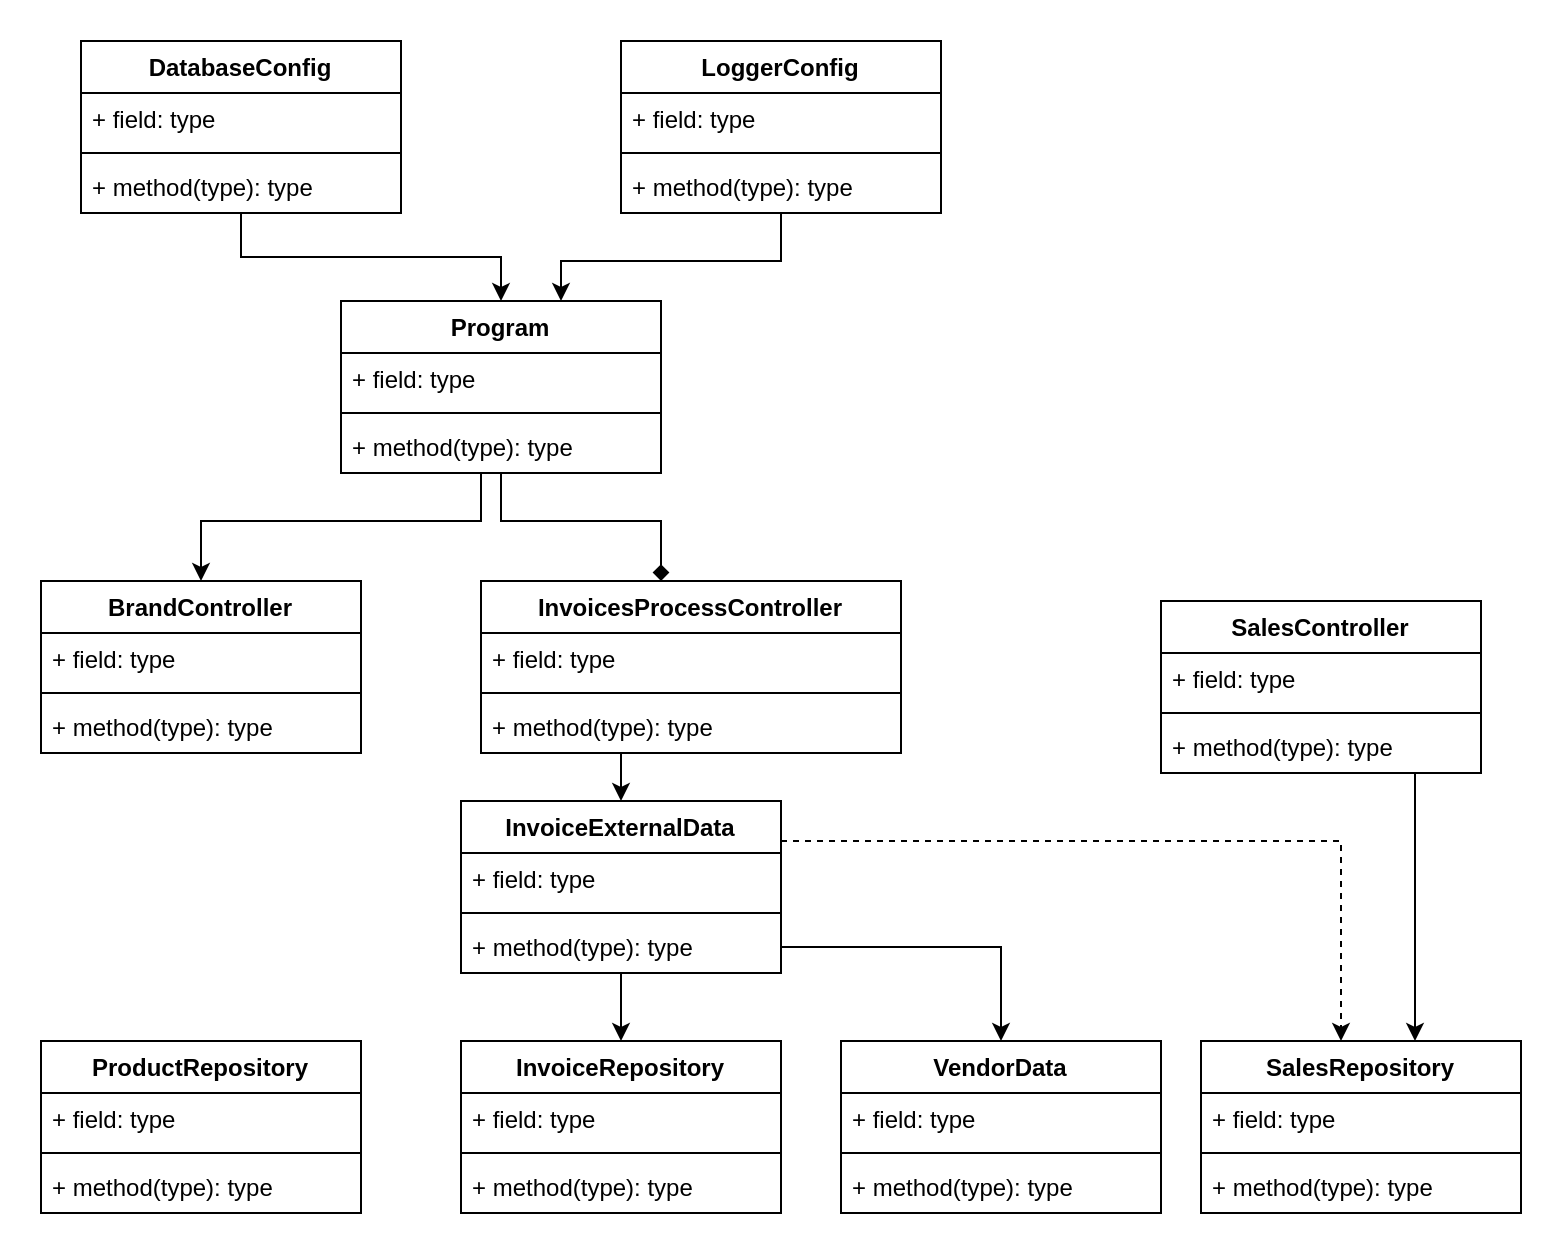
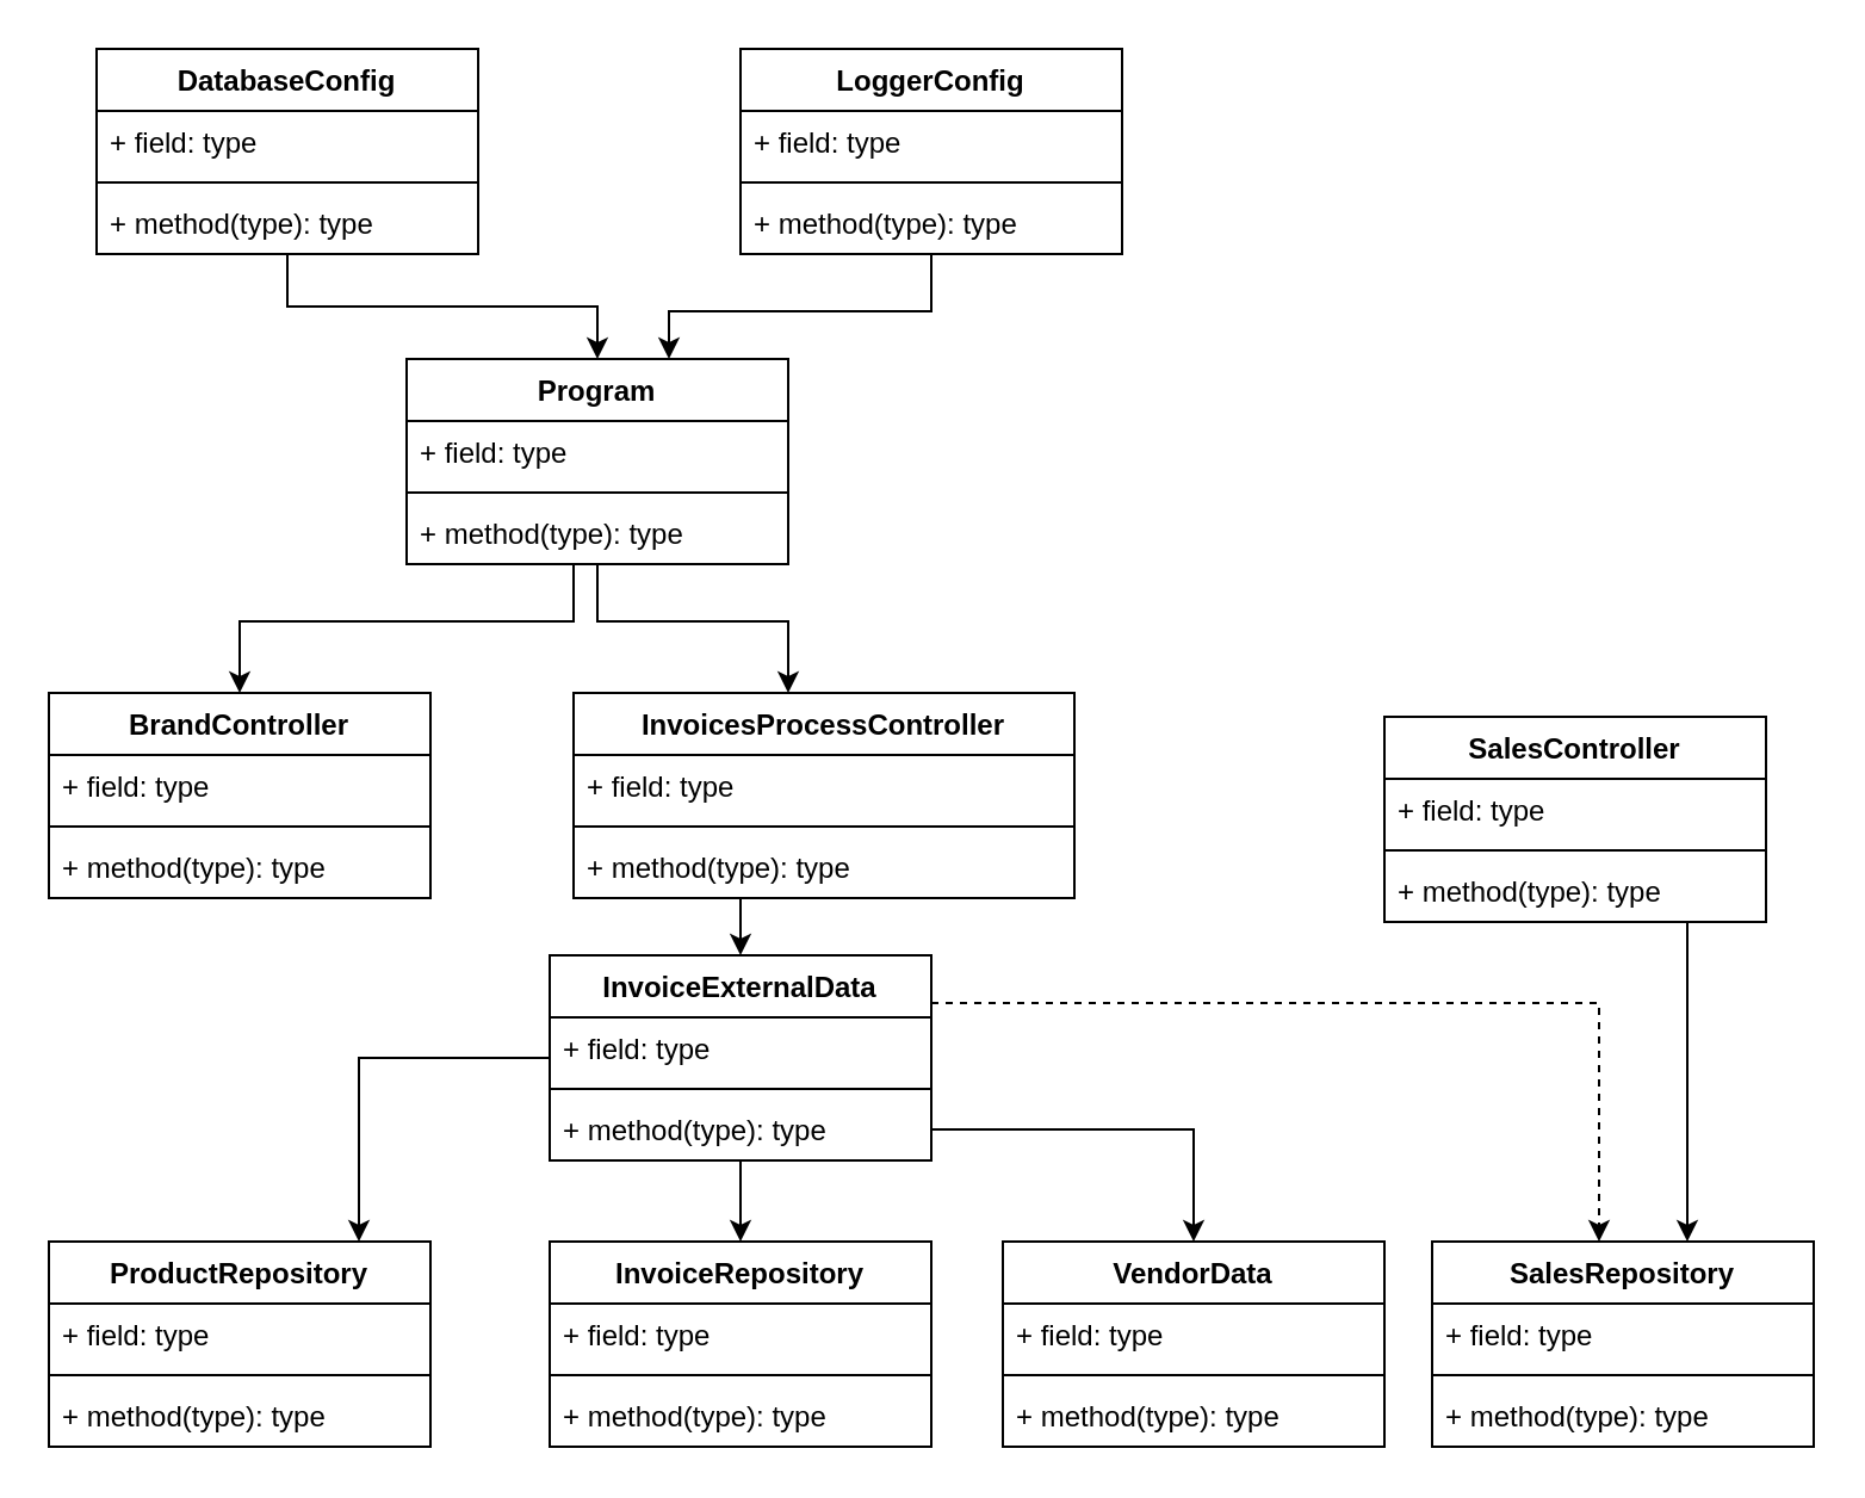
  <mxCell id="0" />
  <mxCell id="1" parent="0" />
  <mxCell id="2" style="edgeStyle=orthogonalEdgeStyle;rounded=0;orthogonalLoop=1;jettySize=auto;html=1;" edge="1" parent="1" source="4" target="23"><mxGeometry relative="1" as="geometry"><Array as="points"><mxPoint x="240" y="260" /><mxPoint x="100" y="260" /></Array></mxGeometry></mxCell>
- <mxCell id="3" style="edgeStyle=orthogonalEdgeStyle;rounded=0;orthogonalLoop=1;jettySize=auto;html=1;endArrow=diamond;" edge="1" parent="1" source="4" target="28"><mxGeometry relative="1" as="geometry"><Array as="points"><mxPoint x="250" y="260" /><mxPoint x="330" y="260" /></Array></mxGeometry></mxCell>
+ <mxCell id="3" style="edgeStyle=orthogonalEdgeStyle;rounded=0;orthogonalLoop=1;jettySize=auto;html=1;" edge="1" parent="1" source="4" target="28"><mxGeometry relative="1" as="geometry"><Array as="points"><mxPoint x="250" y="260" /><mxPoint x="330" y="260" /></Array></mxGeometry></mxCell>
  <mxCell id="4" value="Program" style="swimlane;fontStyle=1;align=center;verticalAlign=top;childLayout=stackLayout;horizontal=1;startSize=26;horizontalStack=0;resizeParent=1;resizeParentMax=0;resizeLast=0;collapsible=1;marginBottom=0;" vertex="1" parent="1"><mxGeometry x="170" y="150" width="160" height="86" as="geometry" /></mxCell>
  <mxCell id="5" value="+ field: type" style="text;strokeColor=none;fillColor=none;align=left;verticalAlign=top;spacingLeft=4;spacingRight=4;overflow=hidden;rotatable=0;points=[[0,0.5],[1,0.5]];portConstraint=eastwest;" vertex="1" parent="4"><mxGeometry y="26" width="160" height="26" as="geometry" /></mxCell>
  <mxCell id="6" value="" style="line;strokeWidth=1;fillColor=none;align=left;verticalAlign=middle;spacingTop=-1;spacingLeft=3;spacingRight=3;rotatable=0;labelPosition=right;points=[];portConstraint=eastwest;" vertex="1" parent="4"><mxGeometry y="52" width="160" height="8" as="geometry" /></mxCell>
  <mxCell id="7" value="+ method(type): type" style="text;strokeColor=none;fillColor=none;align=left;verticalAlign=top;spacingLeft=4;spacingRight=4;overflow=hidden;rotatable=0;points=[[0,0.5],[1,0.5]];portConstraint=eastwest;" vertex="1" parent="4"><mxGeometry y="60" width="160" height="26" as="geometry" /></mxCell>
  <mxCell id="8" style="edgeStyle=orthogonalEdgeStyle;rounded=0;orthogonalLoop=1;jettySize=auto;html=1;" edge="1" parent="1" source="9" target="4"><mxGeometry relative="1" as="geometry" /></mxCell>
  <mxCell id="9" value="DatabaseConfig" style="swimlane;fontStyle=1;align=center;verticalAlign=top;childLayout=stackLayout;horizontal=1;startSize=26;horizontalStack=0;resizeParent=1;resizeParentMax=0;resizeLast=0;collapsible=1;marginBottom=0;" vertex="1" parent="1"><mxGeometry x="40" y="20" width="160" height="86" as="geometry" /></mxCell>
  <mxCell id="10" value="+ field: type" style="text;strokeColor=none;fillColor=none;align=left;verticalAlign=top;spacingLeft=4;spacingRight=4;overflow=hidden;rotatable=0;points=[[0,0.5],[1,0.5]];portConstraint=eastwest;" vertex="1" parent="9"><mxGeometry y="26" width="160" height="26" as="geometry" /></mxCell>
  <mxCell id="11" value="" style="line;strokeWidth=1;fillColor=none;align=left;verticalAlign=middle;spacingTop=-1;spacingLeft=3;spacingRight=3;rotatable=0;labelPosition=right;points=[];portConstraint=eastwest;" vertex="1" parent="9"><mxGeometry y="52" width="160" height="8" as="geometry" /></mxCell>
  <mxCell id="12" value="+ method(type): type" style="text;strokeColor=none;fillColor=none;align=left;verticalAlign=top;spacingLeft=4;spacingRight=4;overflow=hidden;rotatable=0;points=[[0,0.5],[1,0.5]];portConstraint=eastwest;" vertex="1" parent="9"><mxGeometry y="60" width="160" height="26" as="geometry" /></mxCell>
  <mxCell id="13" style="edgeStyle=orthogonalEdgeStyle;rounded=0;orthogonalLoop=1;jettySize=auto;html=1;" edge="1" parent="1" source="14" target="4"><mxGeometry relative="1" as="geometry"><Array as="points"><mxPoint x="390" y="130" /><mxPoint x="280" y="130" /></Array></mxGeometry></mxCell>
  <mxCell id="14" value="LoggerConfig" style="swimlane;fontStyle=1;align=center;verticalAlign=top;childLayout=stackLayout;horizontal=1;startSize=26;horizontalStack=0;resizeParent=1;resizeParentMax=0;resizeLast=0;collapsible=1;marginBottom=0;" vertex="1" parent="1"><mxGeometry x="310" y="20" width="160" height="86" as="geometry" /></mxCell>
  <mxCell id="15" value="+ field: type" style="text;strokeColor=none;fillColor=none;align=left;verticalAlign=top;spacingLeft=4;spacingRight=4;overflow=hidden;rotatable=0;points=[[0,0.5],[1,0.5]];portConstraint=eastwest;" vertex="1" parent="14"><mxGeometry y="26" width="160" height="26" as="geometry" /></mxCell>
  <mxCell id="16" value="" style="line;strokeWidth=1;fillColor=none;align=left;verticalAlign=middle;spacingTop=-1;spacingLeft=3;spacingRight=3;rotatable=0;labelPosition=right;points=[];portConstraint=eastwest;" vertex="1" parent="14"><mxGeometry y="52" width="160" height="8" as="geometry" /></mxCell>
  <mxCell id="17" value="+ method(type): type" style="text;strokeColor=none;fillColor=none;align=left;verticalAlign=top;spacingLeft=4;spacingRight=4;overflow=hidden;rotatable=0;points=[[0,0.5],[1,0.5]];portConstraint=eastwest;" vertex="1" parent="14"><mxGeometry y="60" width="160" height="26" as="geometry" /></mxCell>
  <mxCell id="18" style="edgeStyle=orthogonalEdgeStyle;rounded=0;orthogonalLoop=1;jettySize=auto;html=1;" edge="1" parent="1" source="19" target="36"><mxGeometry relative="1" as="geometry"><Array as="points"><mxPoint x="707" y="440" /><mxPoint x="707" y="440" /></Array></mxGeometry></mxCell>
  <mxCell id="19" value="SalesController" style="swimlane;fontStyle=1;align=center;verticalAlign=top;childLayout=stackLayout;horizontal=1;startSize=26;horizontalStack=0;resizeParent=1;resizeParentMax=0;resizeLast=0;collapsible=1;marginBottom=0;" vertex="1" parent="1"><mxGeometry x="580" y="300" width="160" height="86" as="geometry" /></mxCell>
  <mxCell id="20" value="+ field: type" style="text;strokeColor=none;fillColor=none;align=left;verticalAlign=top;spacingLeft=4;spacingRight=4;overflow=hidden;rotatable=0;points=[[0,0.5],[1,0.5]];portConstraint=eastwest;" vertex="1" parent="19"><mxGeometry y="26" width="160" height="26" as="geometry" /></mxCell>
  <mxCell id="21" value="" style="line;strokeWidth=1;fillColor=none;align=left;verticalAlign=middle;spacingTop=-1;spacingLeft=3;spacingRight=3;rotatable=0;labelPosition=right;points=[];portConstraint=eastwest;" vertex="1" parent="19"><mxGeometry y="52" width="160" height="8" as="geometry" /></mxCell>
  <mxCell id="22" value="+ method(type): type" style="text;strokeColor=none;fillColor=none;align=left;verticalAlign=top;spacingLeft=4;spacingRight=4;overflow=hidden;rotatable=0;points=[[0,0.5],[1,0.5]];portConstraint=eastwest;" vertex="1" parent="19"><mxGeometry y="60" width="160" height="26" as="geometry" /></mxCell>
  <mxCell id="23" value="BrandController" style="swimlane;fontStyle=1;align=center;verticalAlign=top;childLayout=stackLayout;horizontal=1;startSize=26;horizontalStack=0;resizeParent=1;resizeParentMax=0;resizeLast=0;collapsible=1;marginBottom=0;" vertex="1" parent="1"><mxGeometry x="20" y="290" width="160" height="86" as="geometry" /></mxCell>
  <mxCell id="24" value="+ field: type" style="text;strokeColor=none;fillColor=none;align=left;verticalAlign=top;spacingLeft=4;spacingRight=4;overflow=hidden;rotatable=0;points=[[0,0.5],[1,0.5]];portConstraint=eastwest;" vertex="1" parent="23"><mxGeometry y="26" width="160" height="26" as="geometry" /></mxCell>
  <mxCell id="25" value="" style="line;strokeWidth=1;fillColor=none;align=left;verticalAlign=middle;spacingTop=-1;spacingLeft=3;spacingRight=3;rotatable=0;labelPosition=right;points=[];portConstraint=eastwest;" vertex="1" parent="23"><mxGeometry y="52" width="160" height="8" as="geometry" /></mxCell>
  <mxCell id="26" value="+ method(type): type" style="text;strokeColor=none;fillColor=none;align=left;verticalAlign=top;spacingLeft=4;spacingRight=4;overflow=hidden;rotatable=0;points=[[0,0.5],[1,0.5]];portConstraint=eastwest;" vertex="1" parent="23"><mxGeometry y="60" width="160" height="26" as="geometry" /></mxCell>
  <mxCell id="27" style="edgeStyle=orthogonalEdgeStyle;rounded=0;orthogonalLoop=1;jettySize=auto;html=1;" edge="1" parent="1" source="28" target="50"><mxGeometry relative="1" as="geometry"><Array as="points"><mxPoint x="310" y="390" /><mxPoint x="310" y="390" /></Array></mxGeometry></mxCell>
  <mxCell id="28" value="InvoicesProcessController" style="swimlane;fontStyle=1;align=center;verticalAlign=top;childLayout=stackLayout;horizontal=1;startSize=26;horizontalStack=0;resizeParent=1;resizeParentMax=0;resizeLast=0;collapsible=1;marginBottom=0;" vertex="1" parent="1"><mxGeometry x="240" y="290" width="210" height="86" as="geometry" /></mxCell>
  <mxCell id="29" value="+ field: type" style="text;strokeColor=none;fillColor=none;align=left;verticalAlign=top;spacingLeft=4;spacingRight=4;overflow=hidden;rotatable=0;points=[[0,0.5],[1,0.5]];portConstraint=eastwest;" vertex="1" parent="28"><mxGeometry y="26" width="210" height="26" as="geometry" /></mxCell>
  <mxCell id="30" value="" style="line;strokeWidth=1;fillColor=none;align=left;verticalAlign=middle;spacingTop=-1;spacingLeft=3;spacingRight=3;rotatable=0;labelPosition=right;points=[];portConstraint=eastwest;" vertex="1" parent="28"><mxGeometry y="52" width="210" height="8" as="geometry" /></mxCell>
  <mxCell id="31" value="+ method(type): type" style="text;strokeColor=none;fillColor=none;align=left;verticalAlign=top;spacingLeft=4;spacingRight=4;overflow=hidden;rotatable=0;points=[[0,0.5],[1,0.5]];portConstraint=eastwest;" vertex="1" parent="28"><mxGeometry y="60" width="210" height="26" as="geometry" /></mxCell>
  <mxCell id="32" value="VendorData" style="swimlane;fontStyle=1;align=center;verticalAlign=top;childLayout=stackLayout;horizontal=1;startSize=26;horizontalStack=0;resizeParent=1;resizeParentMax=0;resizeLast=0;collapsible=1;marginBottom=0;" vertex="1" parent="1"><mxGeometry x="420" y="520" width="160" height="86" as="geometry" /></mxCell>
  <mxCell id="33" value="+ field: type" style="text;strokeColor=none;fillColor=none;align=left;verticalAlign=top;spacingLeft=4;spacingRight=4;overflow=hidden;rotatable=0;points=[[0,0.5],[1,0.5]];portConstraint=eastwest;" vertex="1" parent="32"><mxGeometry y="26" width="160" height="26" as="geometry" /></mxCell>
  <mxCell id="34" value="" style="line;strokeWidth=1;fillColor=none;align=left;verticalAlign=middle;spacingTop=-1;spacingLeft=3;spacingRight=3;rotatable=0;labelPosition=right;points=[];portConstraint=eastwest;" vertex="1" parent="32"><mxGeometry y="52" width="160" height="8" as="geometry" /></mxCell>
  <mxCell id="35" value="+ method(type): type" style="text;strokeColor=none;fillColor=none;align=left;verticalAlign=top;spacingLeft=4;spacingRight=4;overflow=hidden;rotatable=0;points=[[0,0.5],[1,0.5]];portConstraint=eastwest;" vertex="1" parent="32"><mxGeometry y="60" width="160" height="26" as="geometry" /></mxCell>
  <mxCell id="36" value="SalesRepository" style="swimlane;fontStyle=1;align=center;verticalAlign=top;childLayout=stackLayout;horizontal=1;startSize=26;horizontalStack=0;resizeParent=1;resizeParentMax=0;resizeLast=0;collapsible=1;marginBottom=0;" vertex="1" parent="1"><mxGeometry x="600" y="520" width="160" height="86" as="geometry" /></mxCell>
  <mxCell id="37" value="+ field: type" style="text;strokeColor=none;fillColor=none;align=left;verticalAlign=top;spacingLeft=4;spacingRight=4;overflow=hidden;rotatable=0;points=[[0,0.5],[1,0.5]];portConstraint=eastwest;" vertex="1" parent="36"><mxGeometry y="26" width="160" height="26" as="geometry" /></mxCell>
  <mxCell id="38" value="" style="line;strokeWidth=1;fillColor=none;align=left;verticalAlign=middle;spacingTop=-1;spacingLeft=3;spacingRight=3;rotatable=0;labelPosition=right;points=[];portConstraint=eastwest;" vertex="1" parent="36"><mxGeometry y="52" width="160" height="8" as="geometry" /></mxCell>
  <mxCell id="39" value="+ method(type): type" style="text;strokeColor=none;fillColor=none;align=left;verticalAlign=top;spacingLeft=4;spacingRight=4;overflow=hidden;rotatable=0;points=[[0,0.5],[1,0.5]];portConstraint=eastwest;" vertex="1" parent="36"><mxGeometry y="60" width="160" height="26" as="geometry" /></mxCell>
  <mxCell id="40" value="ProductRepository" style="swimlane;fontStyle=1;align=center;verticalAlign=top;childLayout=stackLayout;horizontal=1;startSize=26;horizontalStack=0;resizeParent=1;resizeParentMax=0;resizeLast=0;collapsible=1;marginBottom=0;" vertex="1" parent="1"><mxGeometry x="20" y="520" width="160" height="86" as="geometry" /></mxCell>
  <mxCell id="41" value="+ field: type" style="text;strokeColor=none;fillColor=none;align=left;verticalAlign=top;spacingLeft=4;spacingRight=4;overflow=hidden;rotatable=0;points=[[0,0.5],[1,0.5]];portConstraint=eastwest;" vertex="1" parent="40"><mxGeometry y="26" width="160" height="26" as="geometry" /></mxCell>
  <mxCell id="42" value="" style="line;strokeWidth=1;fillColor=none;align=left;verticalAlign=middle;spacingTop=-1;spacingLeft=3;spacingRight=3;rotatable=0;labelPosition=right;points=[];portConstraint=eastwest;" vertex="1" parent="40"><mxGeometry y="52" width="160" height="8" as="geometry" /></mxCell>
  <mxCell id="43" value="+ method(type): type" style="text;strokeColor=none;fillColor=none;align=left;verticalAlign=top;spacingLeft=4;spacingRight=4;overflow=hidden;rotatable=0;points=[[0,0.5],[1,0.5]];portConstraint=eastwest;" vertex="1" parent="40"><mxGeometry y="60" width="160" height="26" as="geometry" /></mxCell>
  <mxCell id="44" value="InvoiceRepository" style="swimlane;fontStyle=1;align=center;verticalAlign=top;childLayout=stackLayout;horizontal=1;startSize=26;horizontalStack=0;resizeParent=1;resizeParentMax=0;resizeLast=0;collapsible=1;marginBottom=0;" vertex="1" parent="1"><mxGeometry x="230" y="520" width="160" height="86" as="geometry" /></mxCell>
  <mxCell id="45" value="+ field: type" style="text;strokeColor=none;fillColor=none;align=left;verticalAlign=top;spacingLeft=4;spacingRight=4;overflow=hidden;rotatable=0;points=[[0,0.5],[1,0.5]];portConstraint=eastwest;" vertex="1" parent="44"><mxGeometry y="26" width="160" height="26" as="geometry" /></mxCell>
  <mxCell id="46" value="" style="line;strokeWidth=1;fillColor=none;align=left;verticalAlign=middle;spacingTop=-1;spacingLeft=3;spacingRight=3;rotatable=0;labelPosition=right;points=[];portConstraint=eastwest;" vertex="1" parent="44"><mxGeometry y="52" width="160" height="8" as="geometry" /></mxCell>
  <mxCell id="47" value="+ method(type): type" style="text;strokeColor=none;fillColor=none;align=left;verticalAlign=top;spacingLeft=4;spacingRight=4;overflow=hidden;rotatable=0;points=[[0,0.5],[1,0.5]];portConstraint=eastwest;" vertex="1" parent="44"><mxGeometry y="60" width="160" height="26" as="geometry" /></mxCell>
  <mxCell id="48" style="edgeStyle=orthogonalEdgeStyle;rounded=0;orthogonalLoop=1;jettySize=auto;html=1;" edge="1" parent="1" source="50" target="44"><mxGeometry relative="1" as="geometry" /></mxCell>
+ <mxCell id="49" style="edgeStyle=orthogonalEdgeStyle;rounded=0;orthogonalLoop=1;jettySize=auto;html=1;" edge="1" parent="1" source="50" target="40"><mxGeometry relative="1" as="geometry"><Array as="points"><mxPoint x="150" y="443" /></Array></mxGeometry></mxCell>
  <mxCell id="50" value="InvoiceExternalData" style="swimlane;fontStyle=1;align=center;verticalAlign=top;childLayout=stackLayout;horizontal=1;startSize=26;horizontalStack=0;resizeParent=1;resizeParentMax=0;resizeLast=0;collapsible=1;marginBottom=0;" vertex="1" parent="1"><mxGeometry x="230" y="400" width="160" height="86" as="geometry" /></mxCell>
  <mxCell id="51" value="+ field: type" style="text;strokeColor=none;fillColor=none;align=left;verticalAlign=top;spacingLeft=4;spacingRight=4;overflow=hidden;rotatable=0;points=[[0,0.5],[1,0.5]];portConstraint=eastwest;" vertex="1" parent="50"><mxGeometry y="26" width="160" height="26" as="geometry" /></mxCell>
  <mxCell id="52" value="" style="line;strokeWidth=1;fillColor=none;align=left;verticalAlign=middle;spacingTop=-1;spacingLeft=3;spacingRight=3;rotatable=0;labelPosition=right;points=[];portConstraint=eastwest;" vertex="1" parent="50"><mxGeometry y="52" width="160" height="8" as="geometry" /></mxCell>
  <mxCell id="53" value="+ method(type): type" style="text;strokeColor=none;fillColor=none;align=left;verticalAlign=top;spacingLeft=4;spacingRight=4;overflow=hidden;rotatable=0;points=[[0,0.5],[1,0.5]];portConstraint=eastwest;" vertex="1" parent="50"><mxGeometry y="60" width="160" height="26" as="geometry" /></mxCell>
  <mxCell id="54" style="edgeStyle=orthogonalEdgeStyle;rounded=0;orthogonalLoop=1;jettySize=auto;html=1;dashed=1;" edge="1" parent="1" source="50" target="36"><mxGeometry relative="1" as="geometry"><Array as="points"><mxPoint x="670" y="420" /></Array></mxGeometry></mxCell>
  <mxCell id="55" style="edgeStyle=orthogonalEdgeStyle;rounded=0;orthogonalLoop=1;jettySize=auto;html=1;" edge="1" parent="1" source="53" target="32"><mxGeometry relative="1" as="geometry" /></mxCell>
